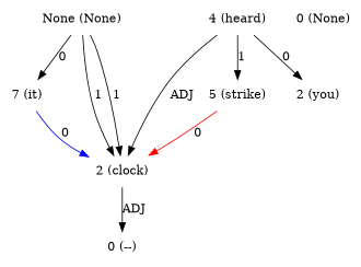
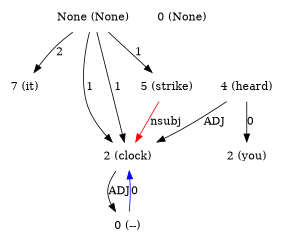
  digraph {
    node [shape=plaintext]
    edge [dir=forward]
    n1 [label="None (None)"]
    n2 [label="7 (it)"]
    n3 [label="2 (clock)"]
    n4 [label="0 (--)"]
    n5 [label="4 (heard)"]
    n6 [label="5 (strike)"]
    n7 [label="2 (you)"]
    n8 [label="0 (None)"]
-   n1 -> n2 [label=0]
+   n1 -> n2 [label=2]
    n1 -> n3 [label=1]
    n1 -> n3 [label=1]
    n3 -> n4 [label=ADJ]
-   n2 -> n3 [color=blue label=0]
+   n4 -> n3 [color=blue label=0]
    n5 -> n3 [label=ADJ]
-   n5 -> n6 [label=1]
+   n1 -> n6 [label=1]
    n5 -> n7 [label=0]
-   n6 -> n3 [color=red label=0]
+   n6 -> n3 [color=red label=nsubj]
  }
